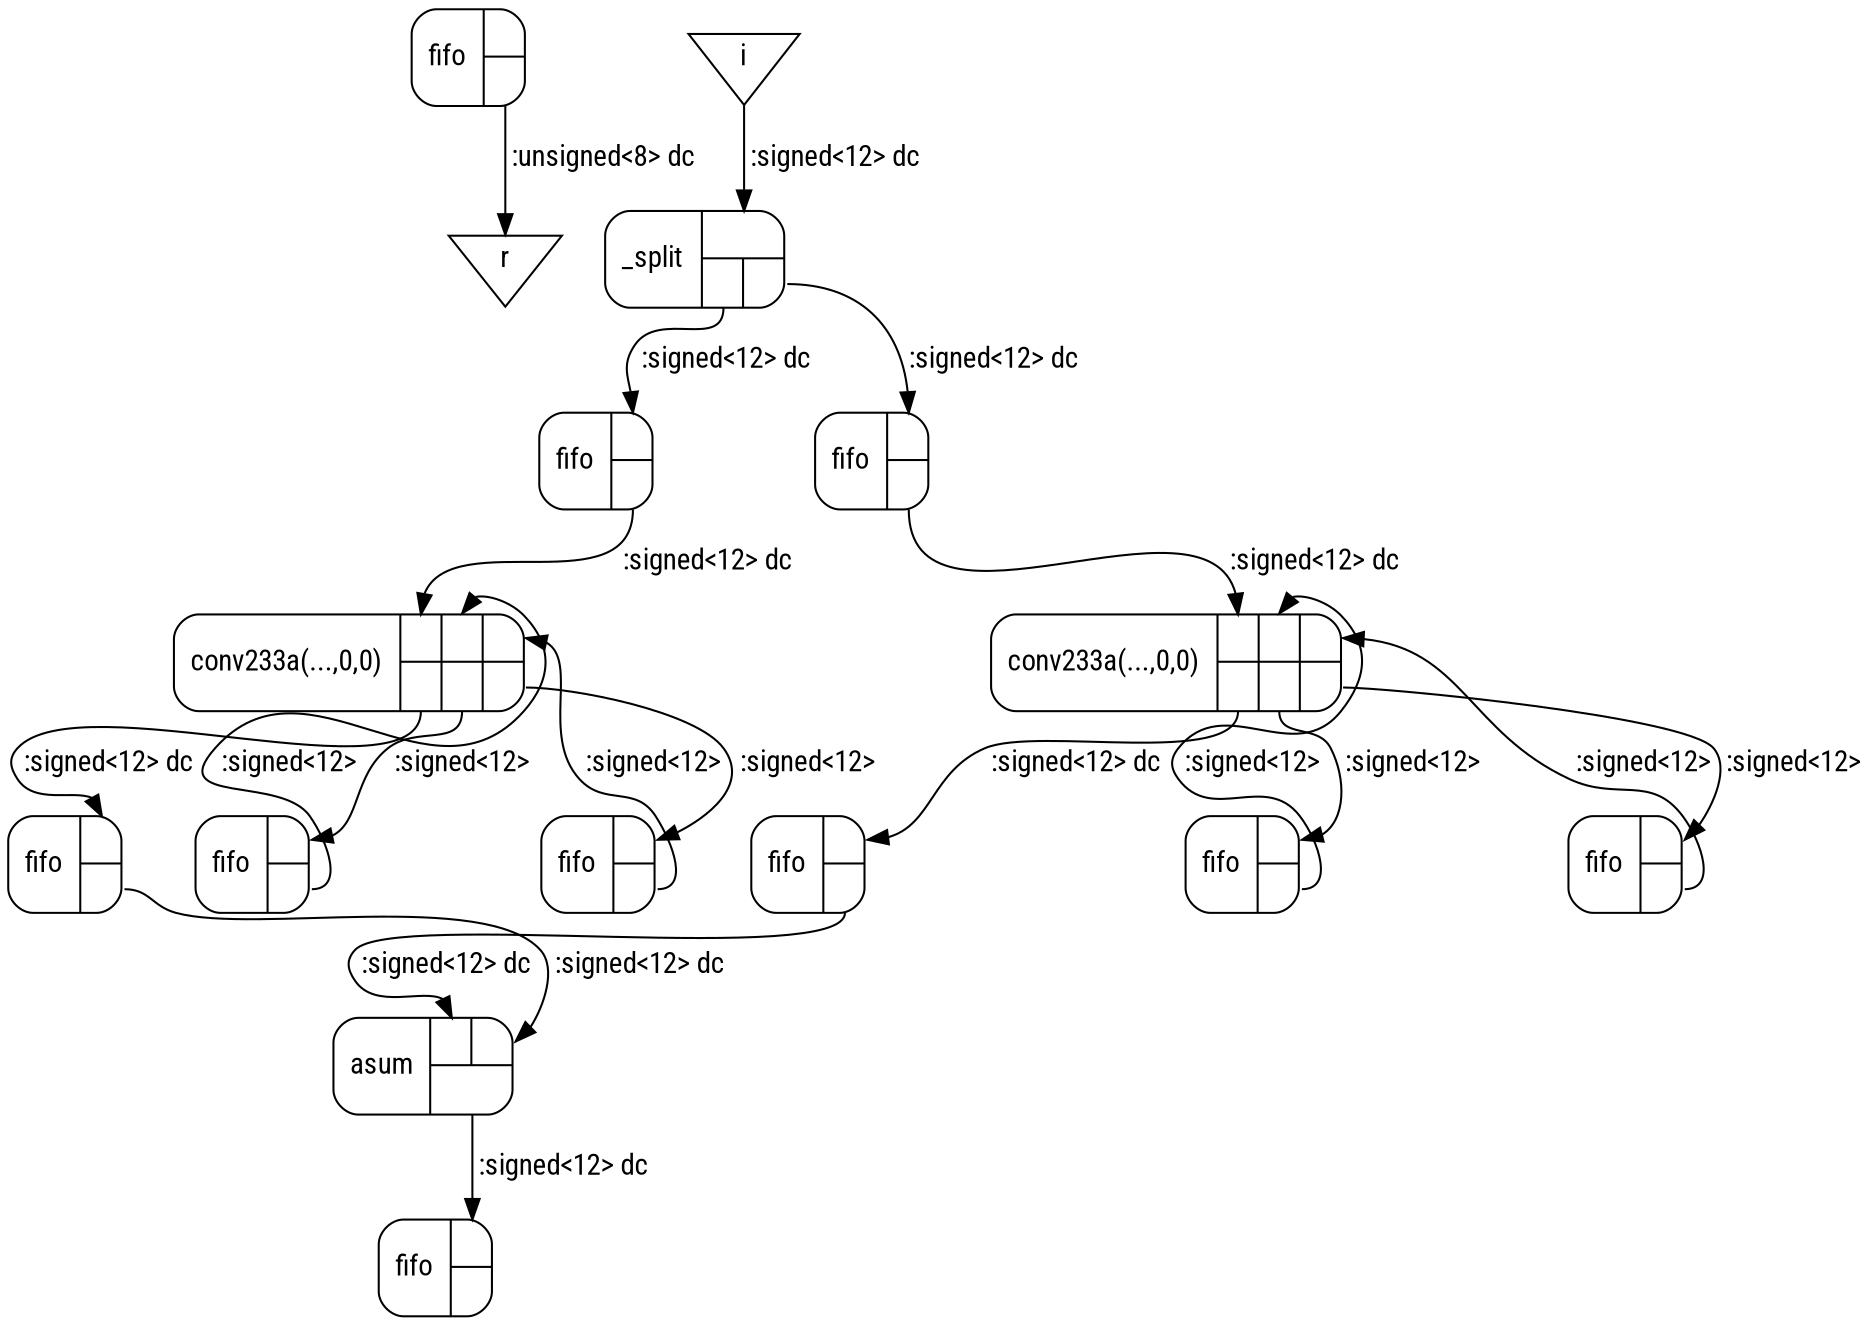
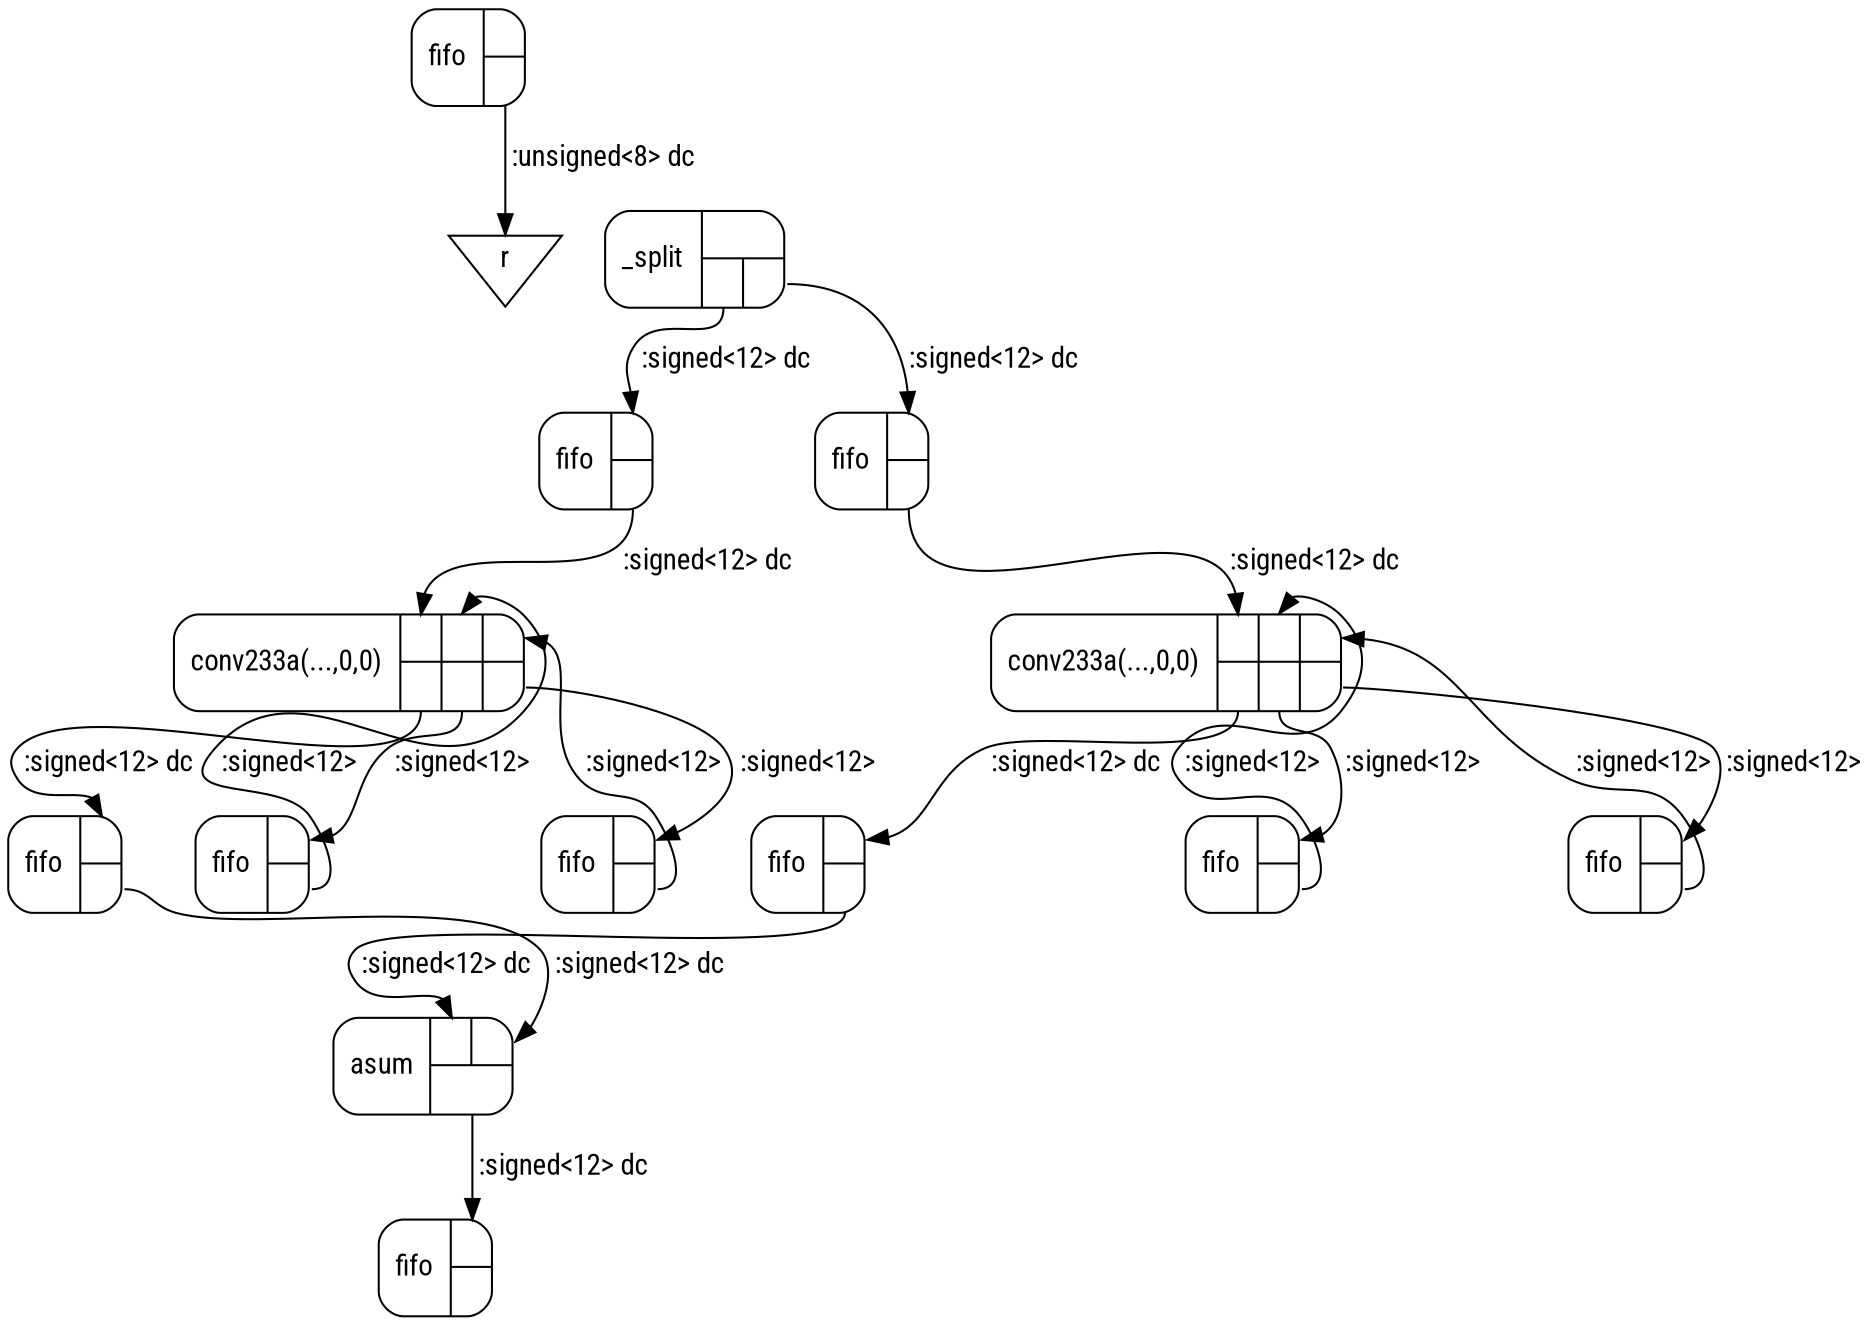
  digraph {
    fontname="Roboto Condensed"
    node [fontname="Roboto Condensed" shape=record style=rounded]
    edge [fontname="Roboto Condensed" headport=e0 tailport=s0]
    n1 [label="<id>fifo|{{<e0>}|{<s0>}}"]
    n2 [label=r shape=invtriangle style=""]
    n3 [label="<id>fifo|{{<e0>}|{<s0>}}"]
    n4 [label="<id>fifo|{{<e0>}|{<s0>}}"]
    n5 [label="<id>asum|{{<e0>|<e1>}|{<s0>}}"]
    n6 [label="<id>fifo|{{<e0>}|{<s0>}}"]
    n7 [label="<id>fifo|{{<e0>}|{<s0>}}"]
    n8 [label="<id>conv233a(...,0,0)|{{<e0>|<e1>|<e2>}|{<s0>|<s1>|<s2>}}"]
    n9 [label="<id>fifo|{{<e0>}|{<s0>}}"]
    n10 [label="<id>fifo|{{<e0>}|{<s0>}}"]
    n11 [label="<id>fifo|{{<e0>}|{<s0>}}"]
    n12 [label="<id>conv233a(...,0,0)|{{<e0>|<e1>|<e2>}|{<s0>|<s1>|<s2>}}"]
    n13 [label="<id>fifo|{{<e0>}|{<s0>}}"]
    n14 [label="<id>fifo|{{<e0>}|{<s0>}}"]
    n15 [label="<id>_split|{{<e0>}|{<s0>|<s1>}}"]
-   n16 [label=i shape=invtriangle style=""]
    n1 -> n2 [label=" :unsigned<8> dc"]
    n4 -> n5 [headport=e1 label=" :signed<12> dc"]
    n5 -> n3 [label=" :signed<12> dc"]
    n6 -> n5 [label=" :signed<12> dc"]
    n7 -> n8 [headport=e2 label=" :signed<12>"]
    n8 -> n4 [label=" :signed<12> dc"]
    n8 -> n7 [label=" :signed<12>" tailport=s2]
    n8 -> n9 [label=" :signed<12>" tailport=s1]
    n9 -> n8 [headport=e1 label=" :signed<12>"]
    n10 -> n8 [label=" :signed<12> dc"]
    n11 -> n12 [headport=e2 label=" :signed<12>"]
    n12 -> n6 [label=" :signed<12> dc"]
    n12 -> n11 [label=" :signed<12>" tailport=s2]
    n12 -> n13 [label=" :signed<12>" tailport=s1]
    n13 -> n12 [headport=e1 label=" :signed<12>"]
    n14 -> n12 [label=" :signed<12> dc"]
    n15 -> n10 [label=" :signed<12> dc"]
    n15 -> n14 [label=" :signed<12> dc" tailport=s1]
-   n16 -> n15 [label=" :signed<12> dc"]
  }
